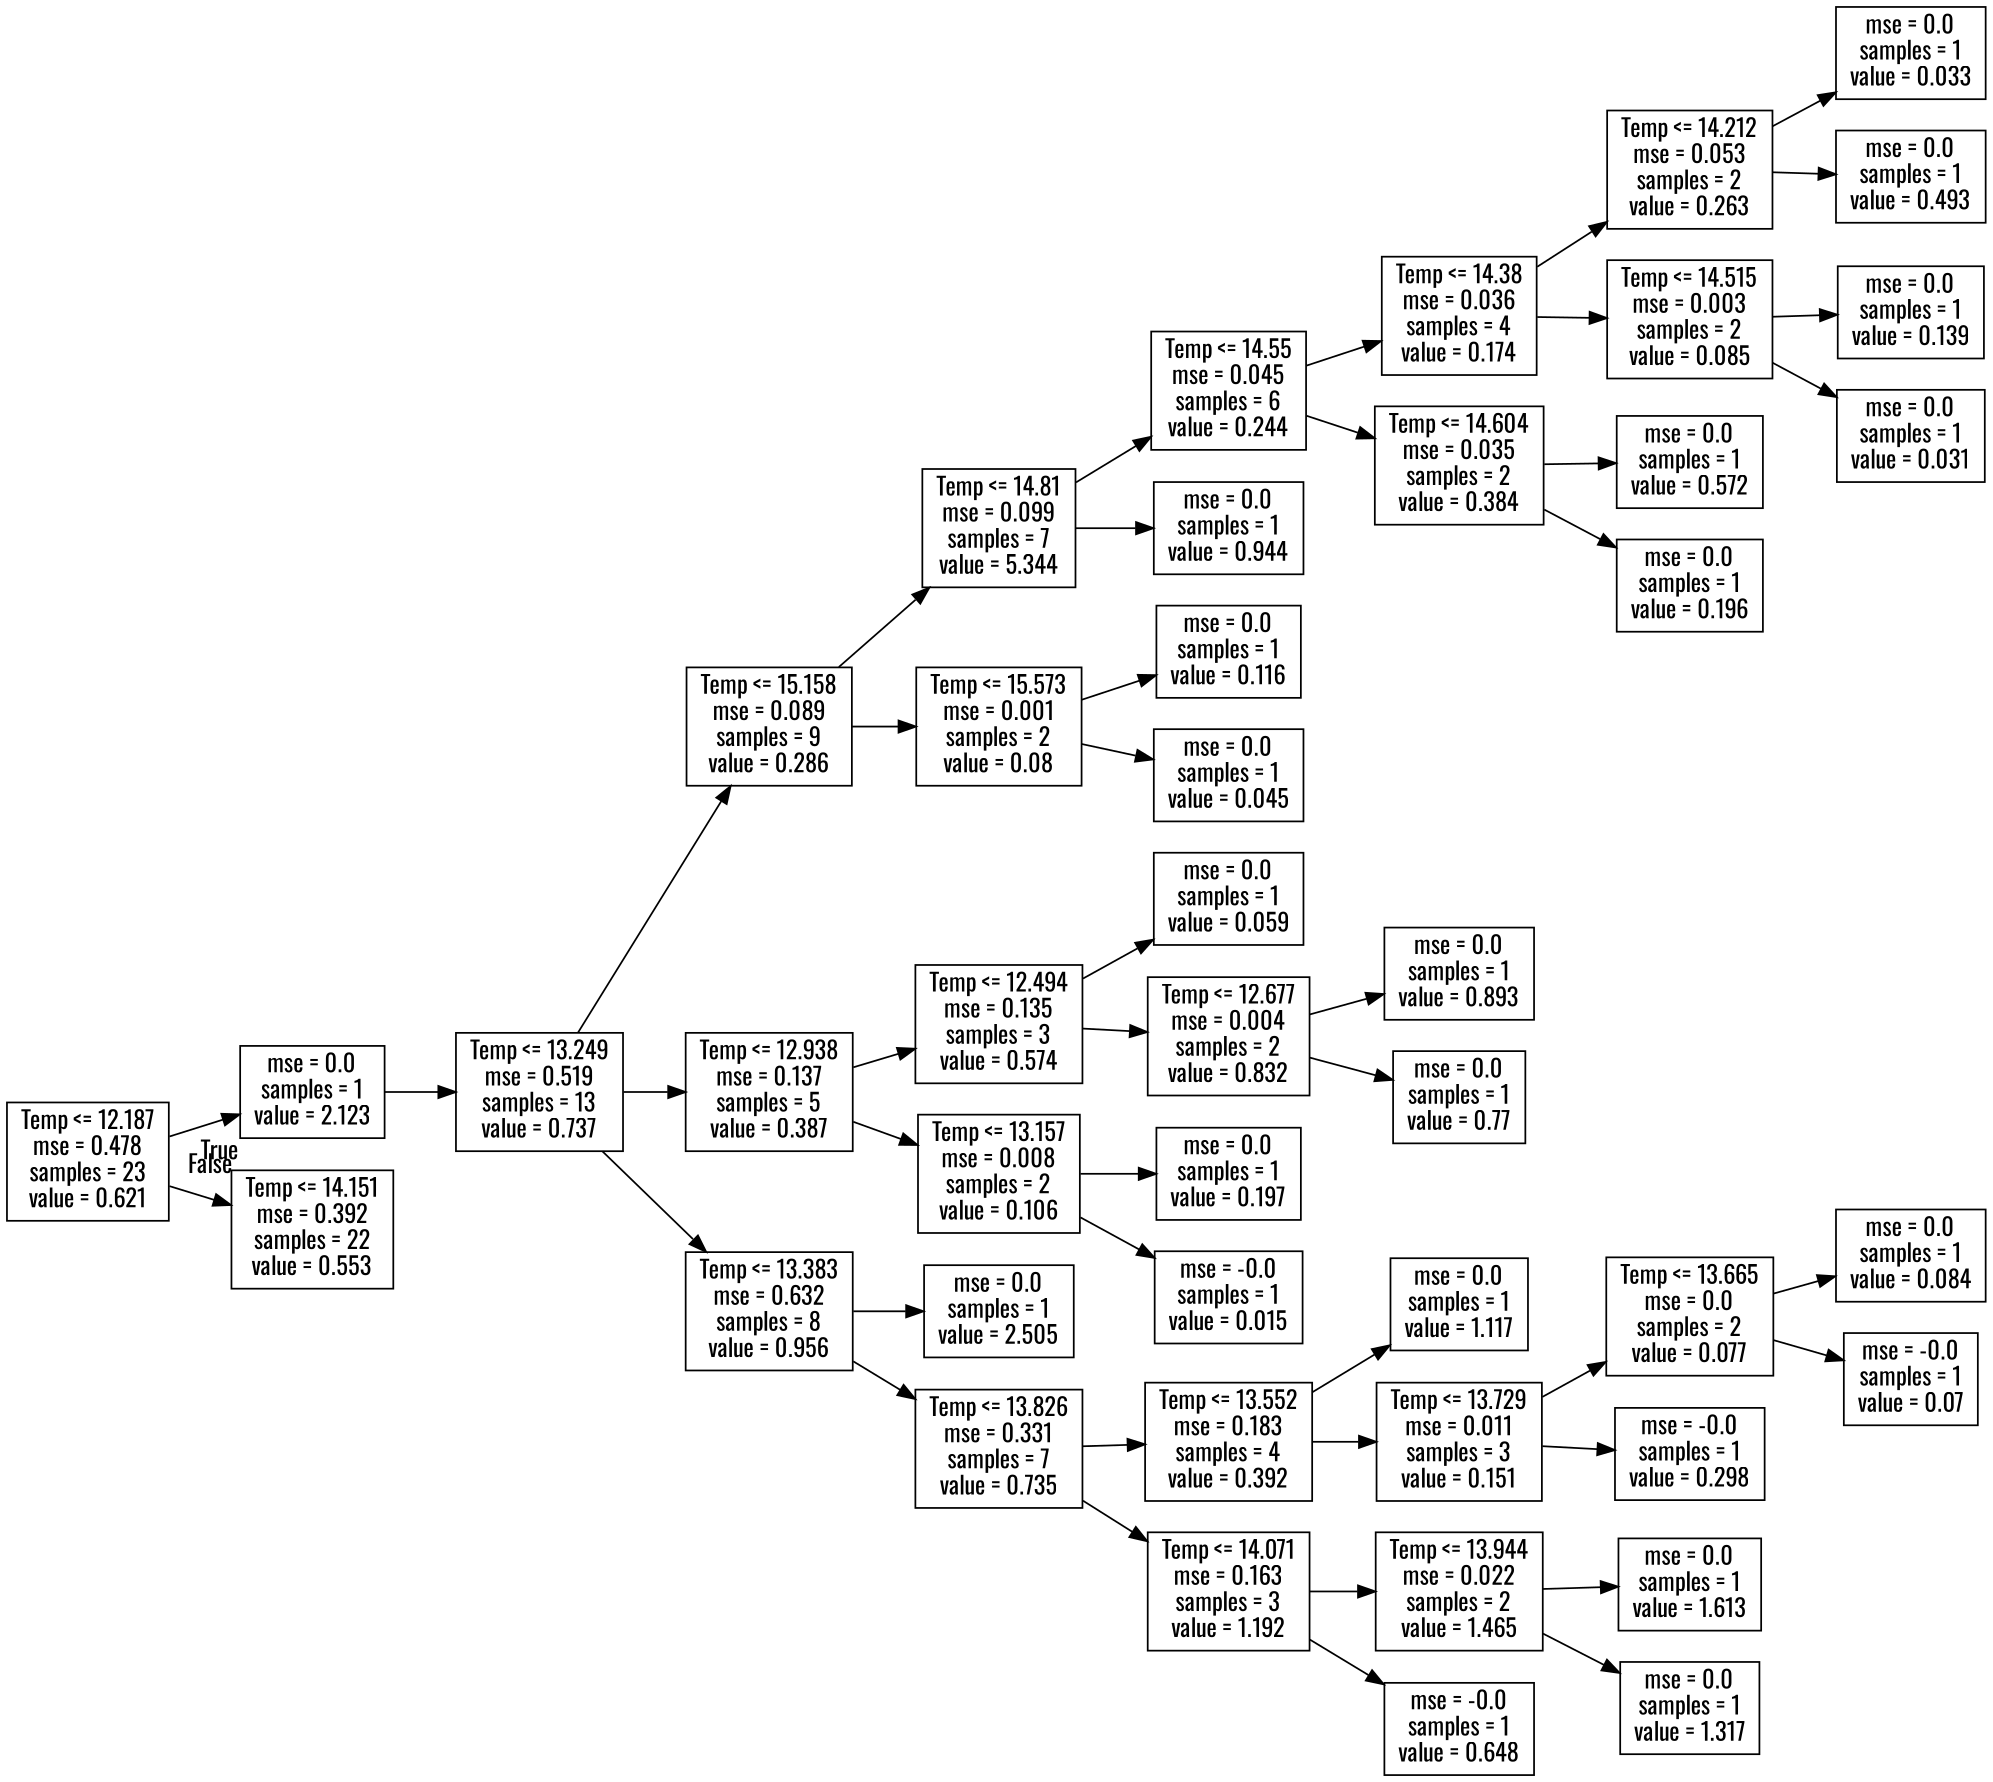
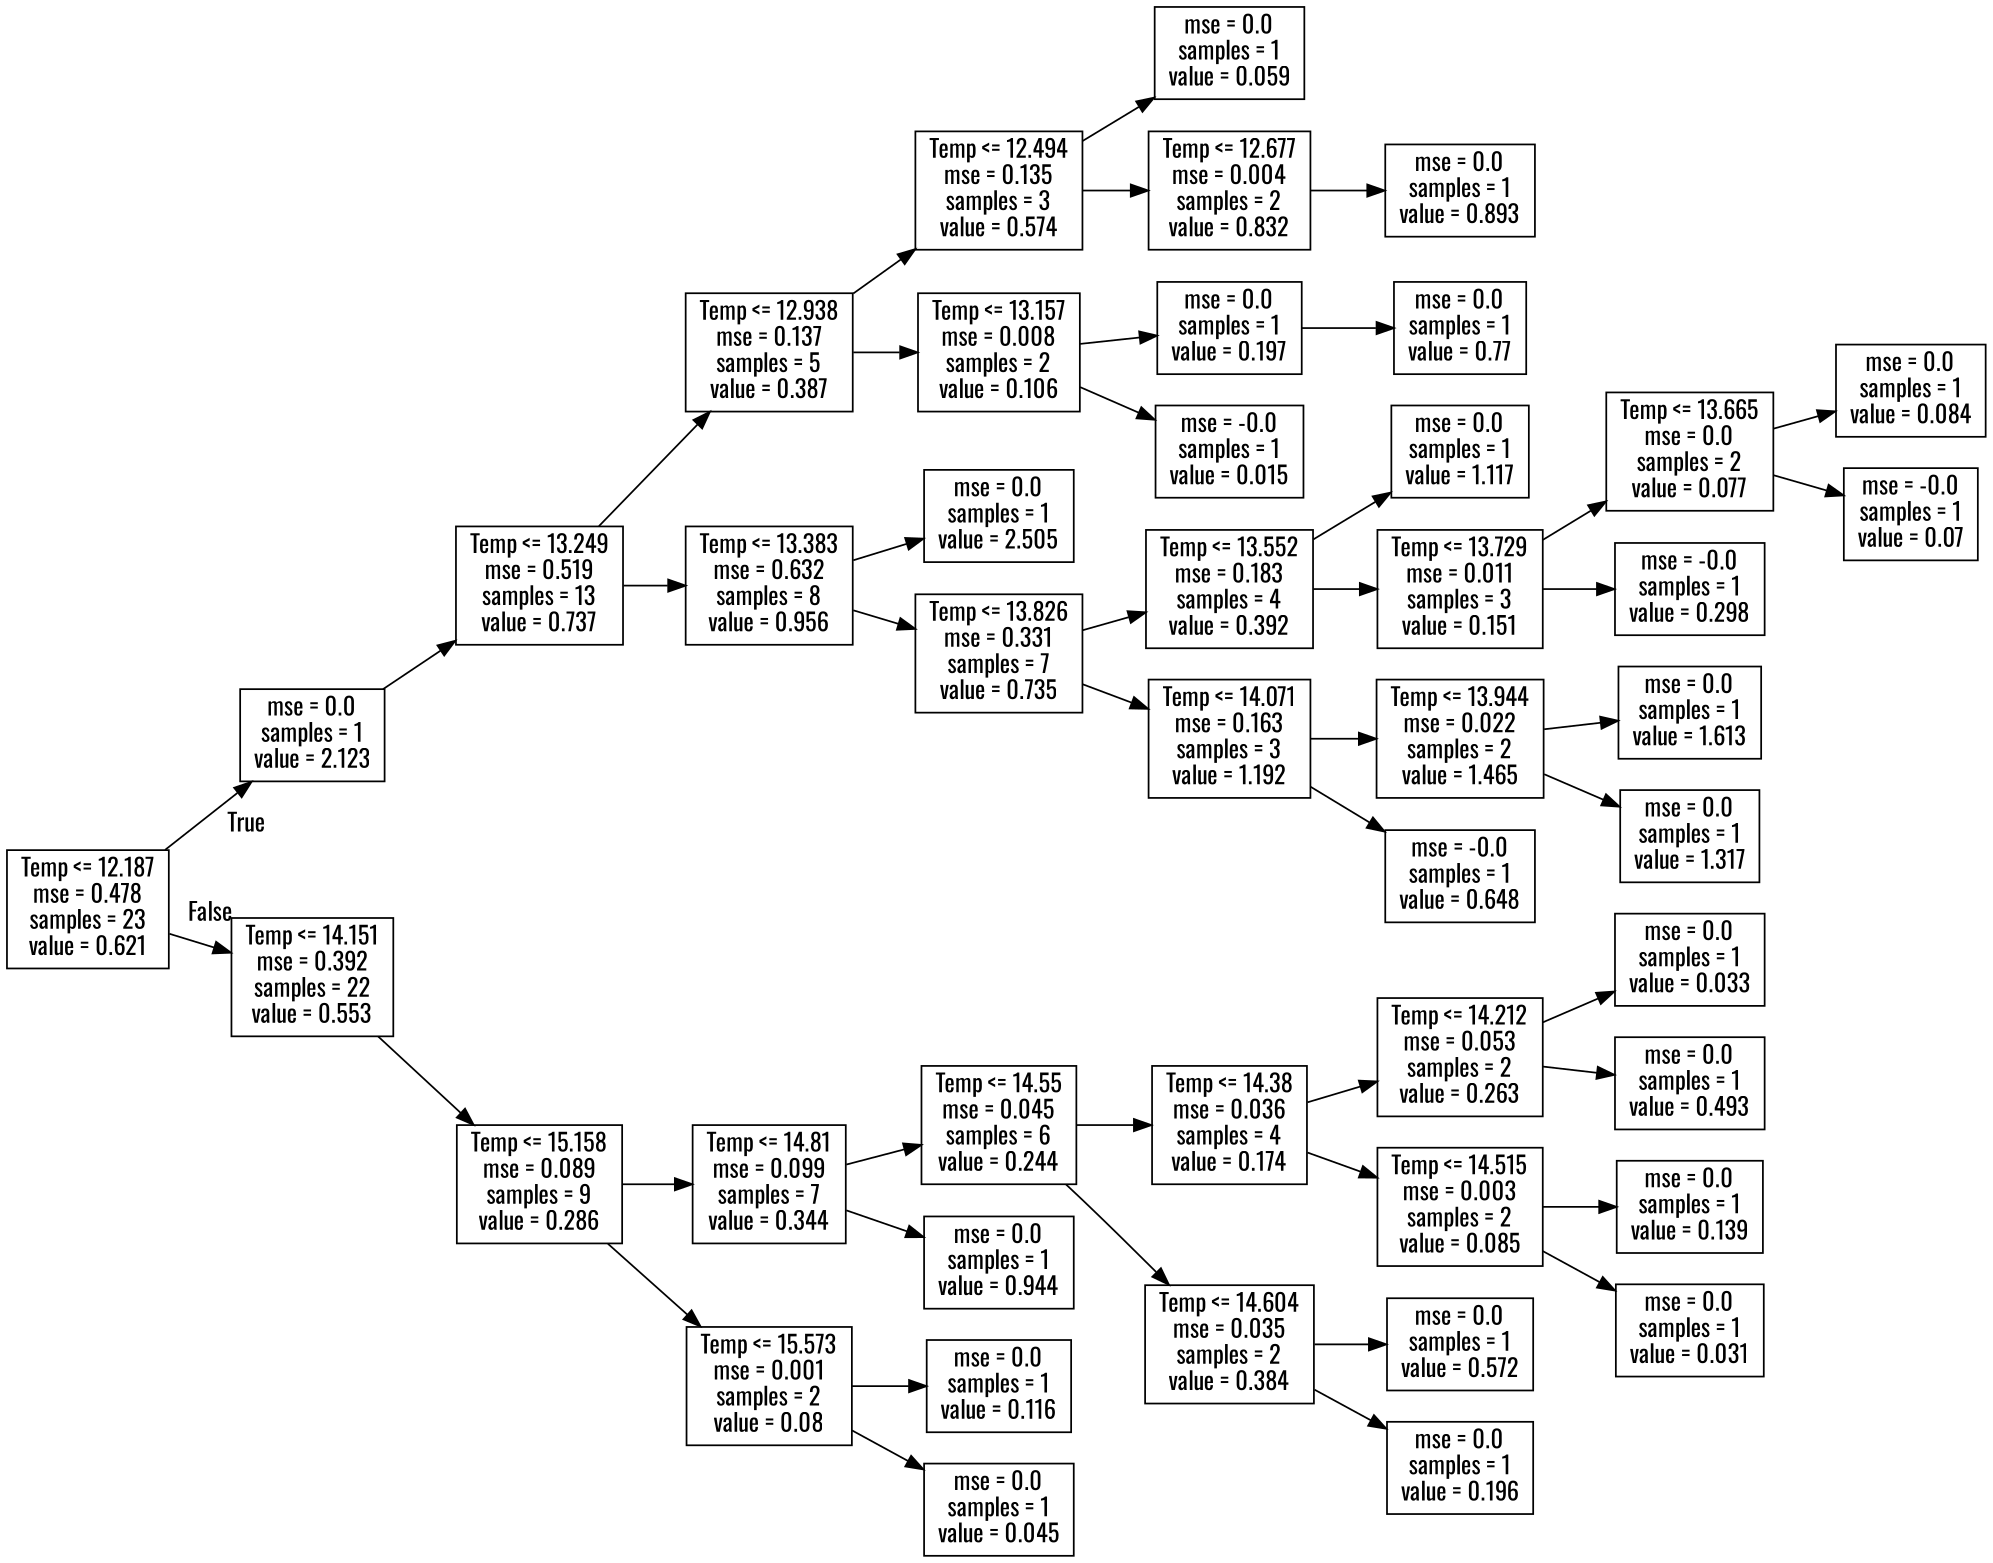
  digraph {
    fontname=Oswald
    rankdir=LR
    node [fontname=Oswald shape=box]
    edge [fontname=Oswald]
    n1 [label="Temp <= 12.187\nmse = 0.478\nsamples = 23\nvalue = 0.621"]
    n2 [label="mse = 0.0\nsamples = 1\nvalue = 2.123"]
    n3 [label="Temp <= 14.151\nmse = 0.392\nsamples = 22\nvalue = 0.553"]
    n4 [label="Temp <= 13.249\nmse = 0.519\nsamples = 13\nvalue = 0.737"]
    n5 [label="Temp <= 15.158\nmse = 0.089\nsamples = 9\nvalue = 0.286"]
    n6 [label="Temp <= 12.938\nmse = 0.137\nsamples = 5\nvalue = 0.387"]
    n7 [label="Temp <= 13.383\nmse = 0.632\nsamples = 8\nvalue = 0.956"]
-   n8 [label="Temp <= 14.81\nmse = 0.099\nsamples = 7\nvalue = 5.344"]
+   n8 [label="Temp <= 14.81\nmse = 0.099\nsamples = 7\nvalue = 0.344"]
    n9 [label="Temp <= 15.573\nmse = 0.001\nsamples = 2\nvalue = 0.08"]
    n10 [label="Temp <= 12.494\nmse = 0.135\nsamples = 3\nvalue = 0.574"]
    n11 [label="Temp <= 13.157\nmse = 0.008\nsamples = 2\nvalue = 0.106"]
    n12 [label="mse = 0.0\nsamples = 1\nvalue = 2.505"]
    n13 [label="Temp <= 13.826\nmse = 0.331\nsamples = 7\nvalue = 0.735"]
    n14 [label="mse = 0.0\nsamples = 1\nvalue = 0.059"]
    n15 [label="Temp <= 12.677\nmse = 0.004\nsamples = 2\nvalue = 0.832"]
    n16 [label="mse = 0.0\nsamples = 1\nvalue = 0.197"]
    n17 [label="mse = -0.0\nsamples = 1\nvalue = 0.015"]
    n18 [label="mse = 0.0\nsamples = 1\nvalue = 0.893"]
    n19 [label="mse = 0.0\nsamples = 1\nvalue = 0.77"]
    n20 [label="Temp <= 13.552\nmse = 0.183\nsamples = 4\nvalue = 0.392"]
    n21 [label="Temp <= 14.071\nmse = 0.163\nsamples = 3\nvalue = 1.192"]
    n22 [label="mse = 0.0\nsamples = 1\nvalue = 1.117"]
    n23 [label="Temp <= 13.729\nmse = 0.011\nsamples = 3\nvalue = 0.151"]
    n24 [label="Temp <= 13.944\nmse = 0.022\nsamples = 2\nvalue = 1.465"]
    n25 [label="mse = -0.0\nsamples = 1\nvalue = 0.648"]
    n26 [label="Temp <= 13.665\nmse = 0.0\nsamples = 2\nvalue = 0.077"]
    n27 [label="mse = -0.0\nsamples = 1\nvalue = 0.298"]
    n28 [label="mse = 0.0\nsamples = 1\nvalue = 0.084"]
    n29 [label="mse = -0.0\nsamples = 1\nvalue = 0.07"]
    n30 [label="mse = 0.0\nsamples = 1\nvalue = 1.613"]
    n31 [label="mse = 0.0\nsamples = 1\nvalue = 1.317"]
    n32 [label="Temp <= 14.55\nmse = 0.045\nsamples = 6\nvalue = 0.244"]
    n33 [label="mse = 0.0\nsamples = 1\nvalue = 0.944"]
    n34 [label="mse = 0.0\nsamples = 1\nvalue = 0.116"]
    n35 [label="mse = 0.0\nsamples = 1\nvalue = 0.045"]
    n36 [label="Temp <= 14.38\nmse = 0.036\nsamples = 4\nvalue = 0.174"]
    n37 [label="Temp <= 14.604\nmse = 0.035\nsamples = 2\nvalue = 0.384"]
    n38 [label="Temp <= 14.212\nmse = 0.053\nsamples = 2\nvalue = 0.263"]
    n39 [label="Temp <= 14.515\nmse = 0.003\nsamples = 2\nvalue = 0.085"]
    n40 [label="mse = 0.0\nsamples = 1\nvalue = 0.572"]
    n41 [label="mse = 0.0\nsamples = 1\nvalue = 0.196"]
    n42 [label="mse = 0.0\nsamples = 1\nvalue = 0.033"]
    n43 [label="mse = 0.0\nsamples = 1\nvalue = 0.493"]
    n44 [label="mse = 0.0\nsamples = 1\nvalue = 0.139"]
    n45 [label="mse = 0.0\nsamples = 1\nvalue = 0.031"]
    n1 -> n2 [headlabel=True labelangle=45 labeldistance=2.5]
    n1 -> n3 [headlabel=False labelangle=-45 labeldistance=2.5]
    n2 -> n4
-   n4 -> n5
+   n3 -> n5
    n4 -> n6
    n4 -> n7
    n5 -> n8
    n5 -> n9
    n6 -> n10
    n6 -> n11
    n7 -> n12
    n7 -> n13
    n8 -> n32
    n8 -> n33
    n9 -> n34
    n9 -> n35
    n10 -> n14
    n10 -> n15
    n11 -> n16
    n11 -> n17
    n13 -> n20
    n13 -> n21
    n15 -> n18
-   n15 -> n19
+   n16 -> n19
    n20 -> n22
    n20 -> n23
    n21 -> n24
    n21 -> n25
    n23 -> n26
    n23 -> n27
    n24 -> n30
    n24 -> n31
    n26 -> n28
    n26 -> n29
    n32 -> n36
    n32 -> n37
    n36 -> n38
    n36 -> n39
    n37 -> n40
    n37 -> n41
    n38 -> n42
    n38 -> n43
    n39 -> n44
    n39 -> n45
  }
